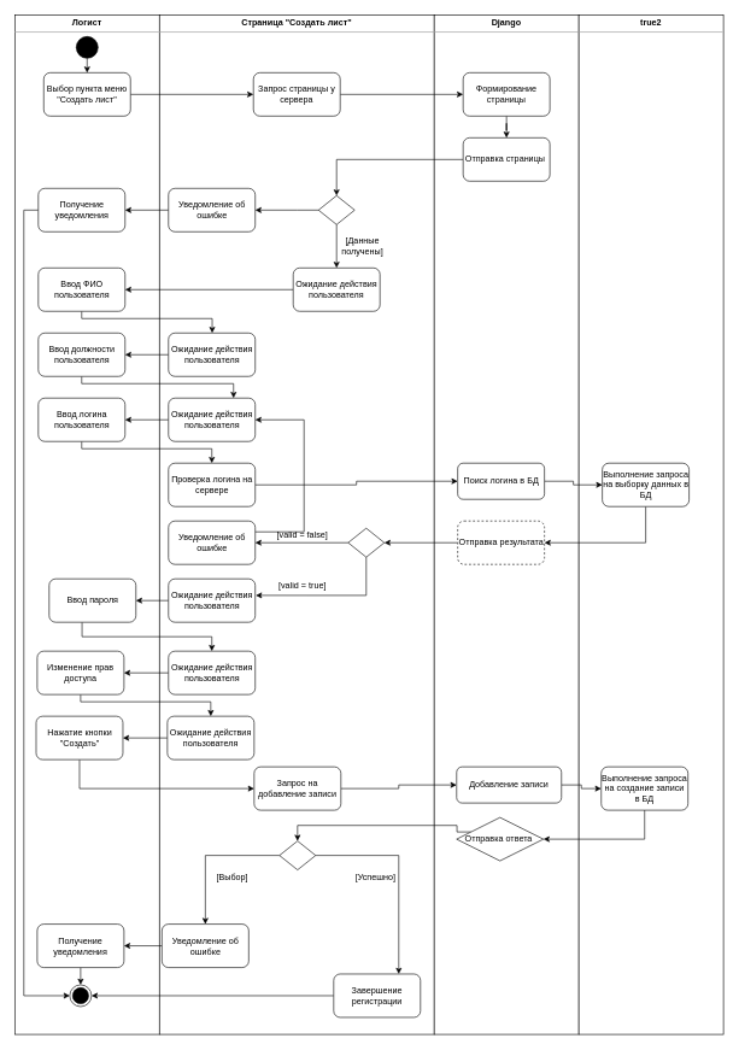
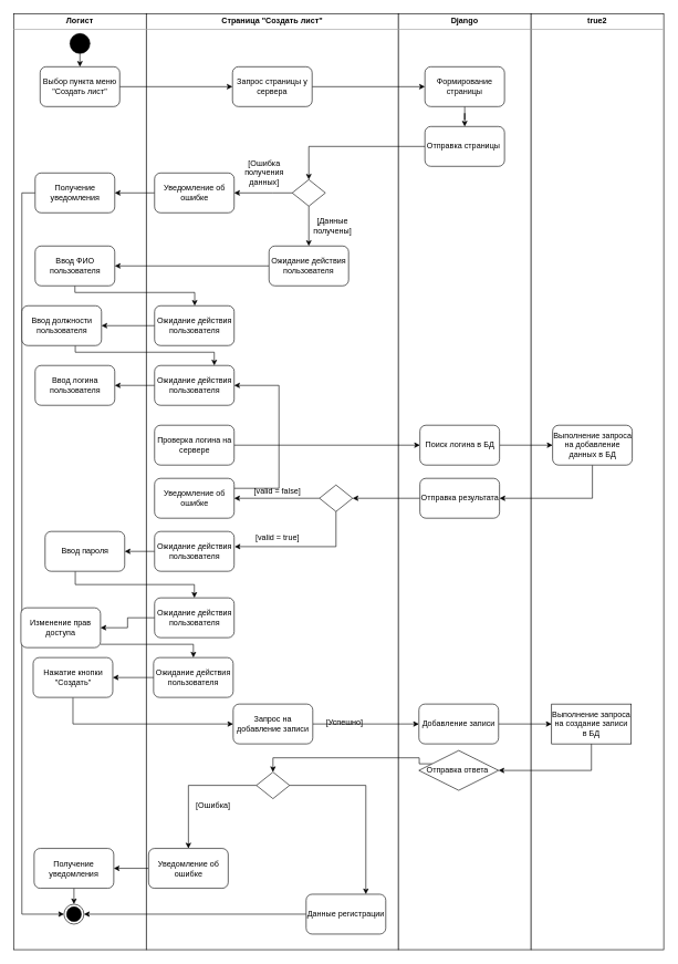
  <mxCell id="0" />
  <mxCell id="1" parent="0" />
  <mxCell id="2" value="&lt;p style=&quot;margin: 0px ; margin-top: 4px ; text-align: center&quot;&gt;&lt;b&gt;Логист&lt;/b&gt;&lt;/p&gt;&lt;hr size=&quot;1&quot;&gt;&lt;div style=&quot;height: 2px&quot;&gt;&lt;/div&gt;" style="verticalAlign=top;align=left;overflow=fill;fontSize=12;fontFamily=Helvetica;html=1;" vertex="1" parent="1"><mxGeometry x="20" y="20" width="200" height="1410" as="geometry" /></mxCell>
  <mxCell id="3" value="&lt;p style=&quot;margin: 0px ; margin-top: 4px ; text-align: center&quot;&gt;&lt;b&gt;Страница &quot;Создать лист&quot;&lt;/b&gt;&lt;/p&gt;&lt;hr size=&quot;1&quot;&gt;&lt;div style=&quot;height: 2px&quot;&gt;&lt;/div&gt;" style="verticalAlign=top;align=left;overflow=fill;fontSize=12;fontFamily=Helvetica;html=1;" vertex="1" parent="1"><mxGeometry x="220" y="20" width="380" height="1410" as="geometry" /></mxCell>
  <mxCell id="4" value="&lt;p style=&quot;margin: 0px ; margin-top: 4px ; text-align: center&quot;&gt;&lt;b&gt;Django&lt;/b&gt;&lt;/p&gt;&lt;hr size=&quot;1&quot;&gt;&lt;div style=&quot;height: 2px&quot;&gt;&lt;/div&gt;" style="verticalAlign=top;align=left;overflow=fill;fontSize=12;fontFamily=Helvetica;html=1;" vertex="1" parent="1"><mxGeometry x="600" y="20" width="200" height="1410" as="geometry" /></mxCell>
  <mxCell id="5" value="&lt;p style=&quot;margin: 0px ; margin-top: 4px ; text-align: center&quot;&gt;&lt;b&gt;true2&lt;/b&gt;&lt;/p&gt;&lt;hr size=&quot;1&quot;&gt;&lt;div style=&quot;height: 2px&quot;&gt;&lt;/div&gt;" style="verticalAlign=top;align=left;overflow=fill;fontSize=12;fontFamily=Helvetica;html=1;" vertex="1" parent="1"><mxGeometry x="800" y="20" width="200" height="1410" as="geometry" /></mxCell>
  <mxCell id="6" style="edgeStyle=orthogonalEdgeStyle;rounded=0;orthogonalLoop=1;jettySize=auto;html=1;exitX=1;exitY=0.5;exitDx=0;exitDy=0;entryX=0;entryY=0.5;entryDx=0;entryDy=0;" edge="1" parent="1" source="7" target="9"><mxGeometry relative="1" as="geometry"><mxPoint x="260" y="140" as="targetPoint" /></mxGeometry></mxCell>
  <mxCell id="7" value="Выбор пункта меню&lt;br&gt;&quot;Создать лист&quot;" style="rounded=1;whiteSpace=wrap;html=1;" vertex="1" parent="1"><mxGeometry x="60" y="100" width="120" height="60" as="geometry" /></mxCell>
  <mxCell id="8" style="edgeStyle=orthogonalEdgeStyle;rounded=0;orthogonalLoop=1;jettySize=auto;html=1;exitX=1;exitY=0.5;exitDx=0;exitDy=0;entryX=0;entryY=0.5;entryDx=0;entryDy=0;" edge="1" parent="1" source="9" target="11"><mxGeometry relative="1" as="geometry" /></mxCell>
  <mxCell id="9" value="Запрос страницы у сервера" style="rounded=1;whiteSpace=wrap;html=1;" vertex="1" parent="1"><mxGeometry x="350" y="100" width="120" height="60" as="geometry" /></mxCell>
  <mxCell id="10" style="edgeStyle=orthogonalEdgeStyle;rounded=0;orthogonalLoop=1;jettySize=auto;html=1;exitX=0.5;exitY=1;exitDx=0;exitDy=0;" edge="1" parent="1" source="11" target="13"><mxGeometry relative="1" as="geometry" /></mxCell>
  <mxCell id="11" value="Формирование страницы" style="rounded=1;whiteSpace=wrap;html=1;" vertex="1" parent="1"><mxGeometry x="640" y="100" width="120" height="60" as="geometry" /></mxCell>
  <mxCell id="12" style="edgeStyle=orthogonalEdgeStyle;rounded=0;orthogonalLoop=1;jettySize=auto;html=1;exitX=0;exitY=0.5;exitDx=0;exitDy=0;entryX=0.5;entryY=0;entryDx=0;entryDy=0;" edge="1" parent="1" source="13" target="18"><mxGeometry relative="1" as="geometry" /></mxCell>
  <mxCell id="13" value="Отправка страницы&amp;nbsp;" style="rounded=1;whiteSpace=wrap;html=1;" vertex="1" parent="1"><mxGeometry x="640" y="190" width="120" height="60" as="geometry" /></mxCell>
  <mxCell id="14" style="edgeStyle=orthogonalEdgeStyle;rounded=0;orthogonalLoop=1;jettySize=auto;html=1;exitX=0.5;exitY=1;exitDx=0;exitDy=0;entryX=0.5;entryY=0;entryDx=0;entryDy=0;" edge="1" parent="1" source="15" target="7"><mxGeometry relative="1" as="geometry" /></mxCell>
  <mxCell id="15" value="" style="ellipse;whiteSpace=wrap;html=1;aspect=fixed;fillColor=#000000;" vertex="1" parent="1"><mxGeometry x="105" y="50" width="30" height="30" as="geometry" /></mxCell>
  <mxCell id="16" style="edgeStyle=orthogonalEdgeStyle;rounded=0;orthogonalLoop=1;jettySize=auto;html=1;exitX=0;exitY=0.5;exitDx=0;exitDy=0;entryX=1;entryY=0.5;entryDx=0;entryDy=0;" edge="1" parent="1" source="18" target="20"><mxGeometry relative="1" as="geometry"><Array as="points"><mxPoint x="410" y="290" /><mxPoint x="410" y="290" /></Array></mxGeometry></mxCell>
  <mxCell id="17" style="edgeStyle=orthogonalEdgeStyle;rounded=0;orthogonalLoop=1;jettySize=auto;html=1;" edge="1" parent="1" source="18" target="53"><mxGeometry relative="1" as="geometry" /></mxCell>
  <mxCell id="18" value="" style="rhombus;whiteSpace=wrap;html=1;fillColor=#FFFFFF;" vertex="1" parent="1"><mxGeometry x="440" y="270" width="50" height="40" as="geometry" /></mxCell>
  <mxCell id="19" style="edgeStyle=orthogonalEdgeStyle;rounded=0;orthogonalLoop=1;jettySize=auto;html=1;exitX=0;exitY=0.5;exitDx=0;exitDy=0;entryX=1;entryY=0.5;entryDx=0;entryDy=0;" edge="1" parent="1" source="20" target="23"><mxGeometry relative="1" as="geometry" /></mxCell>
  <mxCell id="20" value="Уведомление об&lt;br&gt;ошибке" style="rounded=1;whiteSpace=wrap;html=1;" vertex="1" parent="1"><mxGeometry x="232.5" y="260" width="120" height="60" as="geometry" /></mxCell>
+ <mxCell id="21" value="[Ошибка &lt;br&gt;получения &lt;br&gt;данных]" style="text;html=1;strokeColor=none;fillColor=none;align=center;verticalAlign=middle;whiteSpace=wrap;rounded=0;" vertex="1" parent="1"><mxGeometry x="367.5" y="250" width="60" height="20" as="geometry" /></mxCell>
  <mxCell id="22" style="edgeStyle=orthogonalEdgeStyle;rounded=0;orthogonalLoop=1;jettySize=auto;html=1;exitX=0;exitY=0.5;exitDx=0;exitDy=0;entryX=0;entryY=0.5;entryDx=0;entryDy=0;" edge="1" parent="1" source="23" target="25"><mxGeometry relative="1" as="geometry" /></mxCell>
  <mxCell id="23" value="Получение уведомления" style="rounded=1;whiteSpace=wrap;html=1;" vertex="1" parent="1"><mxGeometry x="52.5" y="260" width="120" height="60" as="geometry" /></mxCell>
  <mxCell id="24" value="[Данные получены]" style="text;html=1;strokeColor=none;fillColor=none;align=center;verticalAlign=middle;whiteSpace=wrap;rounded=0;" vertex="1" parent="1"><mxGeometry x="471" y="330" width="60" height="20" as="geometry" /></mxCell>
  <mxCell id="25" value="" style="ellipse;html=1;shape=endState;fillColor=#000000;" vertex="1" parent="1"><mxGeometry x="96" y="1361.5" width="30" height="30" as="geometry" /></mxCell>
  <mxCell id="26" style="edgeStyle=orthogonalEdgeStyle;rounded=0;orthogonalLoop=1;jettySize=auto;html=1;exitX=1;exitY=0.5;exitDx=0;exitDy=0;entryX=0;entryY=0.5;entryDx=0;entryDy=0;" edge="1" parent="1" source="27" target="29"><mxGeometry relative="1" as="geometry" /></mxCell>
  <mxCell id="27" value="Запрос на добавление записи" style="rounded=1;whiteSpace=wrap;html=1;" vertex="1" parent="1"><mxGeometry x="351" y="1060" width="120" height="60" as="geometry" /></mxCell>
  <mxCell id="28" style="edgeStyle=orthogonalEdgeStyle;rounded=0;orthogonalLoop=1;jettySize=auto;html=1;exitX=1;exitY=0.5;exitDx=0;exitDy=0;entryX=0;entryY=0.5;entryDx=0;entryDy=0;" edge="1" parent="1" source="29" target="31"><mxGeometry relative="1" as="geometry" /></mxCell>
- <mxCell id="29" value="Добавление записи" style="rounded=1;whiteSpace=wrap;html=1;" vertex="1" parent="1"><mxGeometry x="631" y="1060" width="145" height="50" as="geometry" /></mxCell>
+ <mxCell id="29" value="Добавление записи" style="rounded=1;whiteSpace=wrap;html=1;" vertex="1" parent="1"><mxGeometry x="631" y="1060" width="120" height="60" as="geometry" /></mxCell>
  <mxCell id="30" style="edgeStyle=orthogonalEdgeStyle;rounded=0;orthogonalLoop=1;jettySize=auto;html=1;exitX=0.5;exitY=1;exitDx=0;exitDy=0;entryX=1;entryY=0.5;entryDx=0;entryDy=0;" edge="1" parent="1" source="31" target="33"><mxGeometry relative="1" as="geometry" /></mxCell>
- <mxCell id="31" value="Выполнение запроса на создание записи в БД" style="rounded=1;whiteSpace=wrap;html=1;" vertex="1" parent="1"><mxGeometry x="831" y="1060" width="120" height="60" as="geometry" /></mxCell>
+ <mxCell id="31" value="Выполнение запроса на создание записи в БД" style="whiteSpace=wrap;html=1;rounded=0;" vertex="1" parent="1"><mxGeometry x="831" y="1060" width="120" height="60" as="geometry" /></mxCell>
  <mxCell id="32" style="edgeStyle=orthogonalEdgeStyle;rounded=0;orthogonalLoop=1;jettySize=auto;html=1;exitX=0;exitY=0.25;exitDx=0;exitDy=0;entryX=0.5;entryY=0;entryDx=0;entryDy=0;" edge="1" parent="1" source="33" target="36"><mxGeometry relative="1" as="geometry"><Array as="points"><mxPoint x="631.5" y="1141" /><mxPoint x="411.5" y="1141" /></Array></mxGeometry></mxCell>
  <mxCell id="33" value="Отправка ответа&amp;nbsp;" style="rhombus;whiteSpace=wrap;html=1;" vertex="1" parent="1"><mxGeometry x="631" y="1130" width="120" height="60" as="geometry" /></mxCell>
  <mxCell id="34" style="edgeStyle=orthogonalEdgeStyle;rounded=0;orthogonalLoop=1;jettySize=auto;html=1;exitX=1;exitY=0.5;exitDx=0;exitDy=0;entryX=0.75;entryY=0;entryDx=0;entryDy=0;" edge="1" parent="1" source="36" target="38"><mxGeometry relative="1" as="geometry" /></mxCell>
  <mxCell id="35" style="edgeStyle=orthogonalEdgeStyle;rounded=0;orthogonalLoop=1;jettySize=auto;html=1;exitX=0;exitY=0.5;exitDx=0;exitDy=0;entryX=0.5;entryY=0;entryDx=0;entryDy=0;" edge="1" parent="1" source="36" target="42"><mxGeometry relative="1" as="geometry" /></mxCell>
  <mxCell id="36" value="" style="rhombus;whiteSpace=wrap;html=1;fillColor=#FFFFFF;" vertex="1" parent="1"><mxGeometry x="386" y="1162.5" width="50" height="40" as="geometry" /></mxCell>
  <mxCell id="37" style="edgeStyle=orthogonalEdgeStyle;rounded=0;orthogonalLoop=1;jettySize=auto;html=1;exitX=0;exitY=0.5;exitDx=0;exitDy=0;entryX=1;entryY=0.5;entryDx=0;entryDy=0;" edge="1" parent="1" source="38" target="25"><mxGeometry relative="1" as="geometry"><Array as="points" /></mxGeometry></mxCell>
- <mxCell id="38" value="Завершение регистрации" style="rounded=1;whiteSpace=wrap;html=1;" vertex="1" parent="1"><mxGeometry x="461" y="1346.5" width="120" height="60" as="geometry" /></mxCell>
- <mxCell id="39" value="[Успешно]" style="text;html=1;strokeColor=none;fillColor=none;align=center;verticalAlign=middle;whiteSpace=wrap;rounded=0;" vertex="1" parent="1"><mxGeometry x="488.5" y="1202.5" width="60" height="20" as="geometry" /></mxCell>
- <mxCell id="40" value="[Выбор]" style="text;html=1;strokeColor=none;fillColor=none;align=center;verticalAlign=middle;whiteSpace=wrap;rounded=0;" vertex="1" parent="1"><mxGeometry x="291" y="1202.5" width="60" height="20" as="geometry" /></mxCell>
+ <mxCell id="38" value="Данные регистрации" style="rounded=1;whiteSpace=wrap;html=1;" vertex="1" parent="1"><mxGeometry x="461" y="1346.5" width="120" height="60" as="geometry" /></mxCell>
+ <mxCell id="39" value="[Успешно]" style="text;html=1;strokeColor=none;fillColor=none;align=center;verticalAlign=middle;whiteSpace=wrap;rounded=0;" vertex="1" parent="1"><mxGeometry x="488.5" y="1077.5" width="60" height="20" as="geometry" /></mxCell>
+ <mxCell id="40" value="[Ошибка]" style="text;html=1;strokeColor=none;fillColor=none;align=center;verticalAlign=middle;whiteSpace=wrap;rounded=0;" vertex="1" parent="1"><mxGeometry x="291" y="1202.5" width="60" height="20" as="geometry" /></mxCell>
  <mxCell id="41" style="edgeStyle=orthogonalEdgeStyle;rounded=0;orthogonalLoop=1;jettySize=auto;html=1;exitX=0;exitY=0.5;exitDx=0;exitDy=0;entryX=1;entryY=0.5;entryDx=0;entryDy=0;" edge="1" parent="1" source="42" target="44"><mxGeometry relative="1" as="geometry"><Array as="points" /></mxGeometry></mxCell>
  <mxCell id="42" value="Уведомление об&lt;br&gt;ошибке" style="rounded=1;whiteSpace=wrap;html=1;" vertex="1" parent="1"><mxGeometry x="223.5" y="1277.5" width="120" height="60" as="geometry" /></mxCell>
  <mxCell id="43" style="edgeStyle=orthogonalEdgeStyle;rounded=0;orthogonalLoop=1;jettySize=auto;html=1;exitX=0.5;exitY=1;exitDx=0;exitDy=0;entryX=0.5;entryY=0;entryDx=0;entryDy=0;" edge="1" parent="1" source="44" target="25"><mxGeometry relative="1" as="geometry" /></mxCell>
  <mxCell id="44" value="Получение уведомления" style="rounded=1;whiteSpace=wrap;html=1;" vertex="1" parent="1"><mxGeometry x="51" y="1277.5" width="120" height="60" as="geometry" /></mxCell>
  <mxCell id="45" style="edgeStyle=orthogonalEdgeStyle;rounded=0;orthogonalLoop=1;jettySize=auto;html=1;exitX=0.5;exitY=1;exitDx=0;exitDy=0;" edge="1" parent="1"><mxGeometry relative="1" as="geometry"><mxPoint x="900" y="250" as="targetPoint" /><mxPoint x="900" y="250" as="sourcePoint" /></mxGeometry></mxCell>
  <mxCell id="46" style="edgeStyle=orthogonalEdgeStyle;rounded=0;orthogonalLoop=1;jettySize=auto;html=1;" edge="1" parent="1" source="47" target="61"><mxGeometry relative="1" as="geometry"><Array as="points"><mxPoint x="113" y="440" /><mxPoint x="293" y="440" /></Array></mxGeometry></mxCell>
  <mxCell id="47" value="Ввод ФИО пользователя" style="rounded=1;whiteSpace=wrap;html=1;" vertex="1" parent="1"><mxGeometry x="52.5" y="370" width="120" height="60" as="geometry" /></mxCell>
  <mxCell id="48" style="edgeStyle=orthogonalEdgeStyle;rounded=0;orthogonalLoop=1;jettySize=auto;html=1;entryX=1;entryY=0.5;entryDx=0;entryDy=0;" edge="1" parent="1" source="49" target="51"><mxGeometry relative="1" as="geometry" /></mxCell>
  <mxCell id="49" value="Ожидание действия&lt;br&gt;пользователя" style="rounded=1;whiteSpace=wrap;html=1;" vertex="1" parent="1"><mxGeometry x="232.5" y="550" width="120" height="60" as="geometry" /></mxCell>
- <mxCell id="50" style="edgeStyle=orthogonalEdgeStyle;rounded=0;orthogonalLoop=1;jettySize=auto;html=1;entryX=0.5;entryY=0;entryDx=0;entryDy=0;" edge="1" parent="1" source="51" target="55"><mxGeometry relative="1" as="geometry"><Array as="points"><mxPoint x="113" y="620" /><mxPoint x="293" y="620" /></Array></mxGeometry></mxCell>
  <mxCell id="51" value="Ввод логина пользователя" style="rounded=1;whiteSpace=wrap;html=1;" vertex="1" parent="1"><mxGeometry x="52.5" y="550" width="120" height="60" as="geometry" /></mxCell>
  <mxCell id="52" style="edgeStyle=orthogonalEdgeStyle;rounded=0;orthogonalLoop=1;jettySize=auto;html=1;entryX=1;entryY=0.5;entryDx=0;entryDy=0;" edge="1" parent="1" source="53" target="47"><mxGeometry relative="1" as="geometry" /></mxCell>
  <mxCell id="53" value="Ожидание действия&lt;br&gt;пользователя" style="rounded=1;whiteSpace=wrap;html=1;" vertex="1" parent="1"><mxGeometry x="405" y="370" width="120" height="60" as="geometry" /></mxCell>
  <mxCell id="54" style="edgeStyle=orthogonalEdgeStyle;rounded=0;orthogonalLoop=1;jettySize=auto;html=1;entryX=0;entryY=0.5;entryDx=0;entryDy=0;" edge="1" parent="1" source="55" target="65"><mxGeometry relative="1" as="geometry" /></mxCell>
  <mxCell id="55" value="Проверка логина на сервере" style="rounded=1;whiteSpace=wrap;html=1;" vertex="1" parent="1"><mxGeometry x="232.5" y="640" width="120" height="60" as="geometry" /></mxCell>
  <mxCell id="56" style="edgeStyle=orthogonalEdgeStyle;rounded=0;orthogonalLoop=1;jettySize=auto;html=1;entryX=1;entryY=0.5;entryDx=0;entryDy=0;" edge="1" parent="1" source="57" target="59"><mxGeometry relative="1" as="geometry" /></mxCell>
  <mxCell id="57" value="Ожидание действия&lt;br&gt;пользователя" style="rounded=1;whiteSpace=wrap;html=1;" vertex="1" parent="1"><mxGeometry x="232.5" y="800" width="120" height="60" as="geometry" /></mxCell>
  <mxCell id="58" style="edgeStyle=orthogonalEdgeStyle;rounded=0;orthogonalLoop=1;jettySize=auto;html=1;entryX=0.5;entryY=0;entryDx=0;entryDy=0;" edge="1" parent="1" source="59" target="78"><mxGeometry relative="1" as="geometry"><Array as="points"><mxPoint x="113" y="880" /><mxPoint x="293" y="880" /></Array></mxGeometry></mxCell>
  <mxCell id="59" value="Ввод пароля" style="rounded=1;whiteSpace=wrap;html=1;" vertex="1" parent="1"><mxGeometry x="67.5" y="800" width="120" height="60" as="geometry" /></mxCell>
  <mxCell id="60" style="edgeStyle=orthogonalEdgeStyle;rounded=0;orthogonalLoop=1;jettySize=auto;html=1;entryX=1;entryY=0.5;entryDx=0;entryDy=0;" edge="1" parent="1" source="61" target="63"><mxGeometry relative="1" as="geometry" /></mxCell>
  <mxCell id="61" value="Ожидание действия&lt;br&gt;пользователя" style="rounded=1;whiteSpace=wrap;html=1;" vertex="1" parent="1"><mxGeometry x="232.5" y="460" width="120" height="60" as="geometry" /></mxCell>
  <mxCell id="62" style="edgeStyle=orthogonalEdgeStyle;rounded=0;orthogonalLoop=1;jettySize=auto;html=1;entryX=0.75;entryY=0;entryDx=0;entryDy=0;" edge="1" parent="1" source="63" target="49"><mxGeometry relative="1" as="geometry"><Array as="points"><mxPoint x="113" y="530" /><mxPoint x="323" y="530" /></Array></mxGeometry></mxCell>
- <mxCell id="63" value="Ввод должности пользователя" style="rounded=1;whiteSpace=wrap;html=1;" vertex="1" parent="1"><mxGeometry x="52.5" y="460" width="120" height="60" as="geometry" /></mxCell>
+ <mxCell id="63" value="Ввод должности пользователя" style="rounded=1;whiteSpace=wrap;html=1;" vertex="1" parent="1"><mxGeometry x="32.5" y="460" width="120" height="60" as="geometry" /></mxCell>
  <mxCell id="64" style="edgeStyle=orthogonalEdgeStyle;rounded=0;orthogonalLoop=1;jettySize=auto;html=1;" edge="1" parent="1" source="65" target="67"><mxGeometry relative="1" as="geometry" /></mxCell>
- <mxCell id="65" value="Поиск логина в БД" style="rounded=1;whiteSpace=wrap;html=1;" vertex="1" parent="1"><mxGeometry x="632.5" y="640" width="120" height="50" as="geometry" /></mxCell>
+ <mxCell id="65" value="Поиск логина в БД" style="rounded=1;whiteSpace=wrap;html=1;" vertex="1" parent="1"><mxGeometry x="632.5" y="640" width="120" height="60" as="geometry" /></mxCell>
  <mxCell id="66" style="edgeStyle=orthogonalEdgeStyle;rounded=0;orthogonalLoop=1;jettySize=auto;html=1;entryX=1;entryY=0.5;entryDx=0;entryDy=0;" edge="1" parent="1" source="67" target="69"><mxGeometry relative="1" as="geometry"><Array as="points"><mxPoint x="893" y="750" /></Array></mxGeometry></mxCell>
- <mxCell id="67" value="Выполнение запроса на выборку данных в БД" style="rounded=1;whiteSpace=wrap;html=1;" vertex="1" parent="1"><mxGeometry x="832.5" y="640" width="120" height="60" as="geometry" /></mxCell>
+ <mxCell id="67" value="Выполнение запроса на добавление данных в БД" style="rounded=1;whiteSpace=wrap;html=1;" vertex="1" parent="1"><mxGeometry x="832.5" y="640" width="120" height="60" as="geometry" /></mxCell>
  <mxCell id="68" style="edgeStyle=orthogonalEdgeStyle;rounded=0;orthogonalLoop=1;jettySize=auto;html=1;entryX=1;entryY=0.5;entryDx=0;entryDy=0;" edge="1" parent="1" source="69" target="72"><mxGeometry relative="1" as="geometry" /></mxCell>
- <mxCell id="69" value="Отправка результата" style="rounded=1;whiteSpace=wrap;html=1;dashed=1;" vertex="1" parent="1"><mxGeometry x="632.5" y="720" width="120" height="60" as="geometry" /></mxCell>
+ <mxCell id="69" value="Отправка результата" style="rounded=1;whiteSpace=wrap;html=1;" vertex="1" parent="1"><mxGeometry x="632.5" y="720" width="120" height="60" as="geometry" /></mxCell>
  <mxCell id="70" style="edgeStyle=orthogonalEdgeStyle;rounded=0;orthogonalLoop=1;jettySize=auto;html=1;entryX=1;entryY=0.5;entryDx=0;entryDy=0;" edge="1" parent="1" source="72" target="74"><mxGeometry relative="1" as="geometry" /></mxCell>
  <mxCell id="71" style="edgeStyle=orthogonalEdgeStyle;rounded=0;orthogonalLoop=1;jettySize=auto;html=1;entryX=1.006;entryY=0.381;entryDx=0;entryDy=0;entryPerimeter=0;" edge="1" parent="1" source="72" target="57"><mxGeometry relative="1" as="geometry"><Array as="points"><mxPoint x="506" y="750" /><mxPoint x="506" y="823" /></Array></mxGeometry></mxCell>
  <mxCell id="72" value="" style="rhombus;whiteSpace=wrap;html=1;fillColor=#FFFFFF;" vertex="1" parent="1"><mxGeometry x="481" y="730" width="50" height="40" as="geometry" /></mxCell>
  <mxCell id="73" style="edgeStyle=orthogonalEdgeStyle;rounded=0;orthogonalLoop=1;jettySize=auto;html=1;exitX=1;exitY=0.25;exitDx=0;exitDy=0;entryX=1;entryY=0.5;entryDx=0;entryDy=0;" edge="1" parent="1" source="74" target="49"><mxGeometry relative="1" as="geometry"><Array as="points"><mxPoint x="420" y="735" /><mxPoint x="420" y="580" /></Array></mxGeometry></mxCell>
  <mxCell id="74" value="Уведомление об&lt;br&gt;ошибке" style="rounded=1;whiteSpace=wrap;html=1;" vertex="1" parent="1"><mxGeometry x="232.5" y="720" width="120" height="60" as="geometry" /></mxCell>
  <mxCell id="75" value="[valid = false]" style="text;html=1;strokeColor=none;fillColor=none;align=center;verticalAlign=middle;whiteSpace=wrap;rounded=0;" vertex="1" parent="1"><mxGeometry x="367.5" y="730" width="100" height="20" as="geometry" /></mxCell>
  <mxCell id="76" value="[valid = true]" style="text;html=1;strokeColor=none;fillColor=none;align=center;verticalAlign=middle;whiteSpace=wrap;rounded=0;" vertex="1" parent="1"><mxGeometry x="367.5" y="800" width="100" height="20" as="geometry" /></mxCell>
  <mxCell id="77" style="edgeStyle=orthogonalEdgeStyle;rounded=0;orthogonalLoop=1;jettySize=auto;html=1;entryX=1;entryY=0.5;entryDx=0;entryDy=0;" edge="1" parent="1" source="78" target="80"><mxGeometry relative="1" as="geometry" /></mxCell>
  <mxCell id="78" value="Ожидание действия&lt;br&gt;пользователя" style="rounded=1;whiteSpace=wrap;html=1;" vertex="1" parent="1"><mxGeometry x="232.5" y="900" width="120" height="60" as="geometry" /></mxCell>
  <mxCell id="79" style="edgeStyle=orthogonalEdgeStyle;rounded=0;orthogonalLoop=1;jettySize=auto;html=1;entryX=0.5;entryY=0;entryDx=0;entryDy=0;" edge="1" parent="1" source="80" target="82"><mxGeometry relative="1" as="geometry"><Array as="points"><mxPoint x="111" y="970" /><mxPoint x="291" y="970" /></Array></mxGeometry></mxCell>
- <mxCell id="80" value="Изменение прав доступа" style="rounded=1;whiteSpace=wrap;html=1;" vertex="1" parent="1"><mxGeometry x="51" y="900" width="120" height="60" as="geometry" /></mxCell>
+ <mxCell id="80" value="Изменение прав доступа" style="rounded=1;whiteSpace=wrap;html=1;" vertex="1" parent="1"><mxGeometry x="31" y="915" width="120" height="60" as="geometry" /></mxCell>
  <mxCell id="81" style="edgeStyle=orthogonalEdgeStyle;rounded=0;orthogonalLoop=1;jettySize=auto;html=1;entryX=1;entryY=0.5;entryDx=0;entryDy=0;" edge="1" parent="1" source="82" target="84"><mxGeometry relative="1" as="geometry" /></mxCell>
  <mxCell id="82" value="Ожидание действия&lt;br&gt;пользователя" style="rounded=1;whiteSpace=wrap;html=1;" vertex="1" parent="1"><mxGeometry x="231" y="990" width="120" height="60" as="geometry" /></mxCell>
  <mxCell id="83" style="edgeStyle=orthogonalEdgeStyle;rounded=0;orthogonalLoop=1;jettySize=auto;html=1;entryX=0;entryY=0.5;entryDx=0;entryDy=0;" edge="1" parent="1" source="84" target="27"><mxGeometry relative="1" as="geometry"><Array as="points"><mxPoint x="110" y="1090" /></Array></mxGeometry></mxCell>
  <mxCell id="84" value="Нажатие кнопки &quot;Создать&quot;" style="rounded=1;whiteSpace=wrap;html=1;" vertex="1" parent="1"><mxGeometry x="49.5" y="990" width="120" height="60" as="geometry" /></mxCell>
